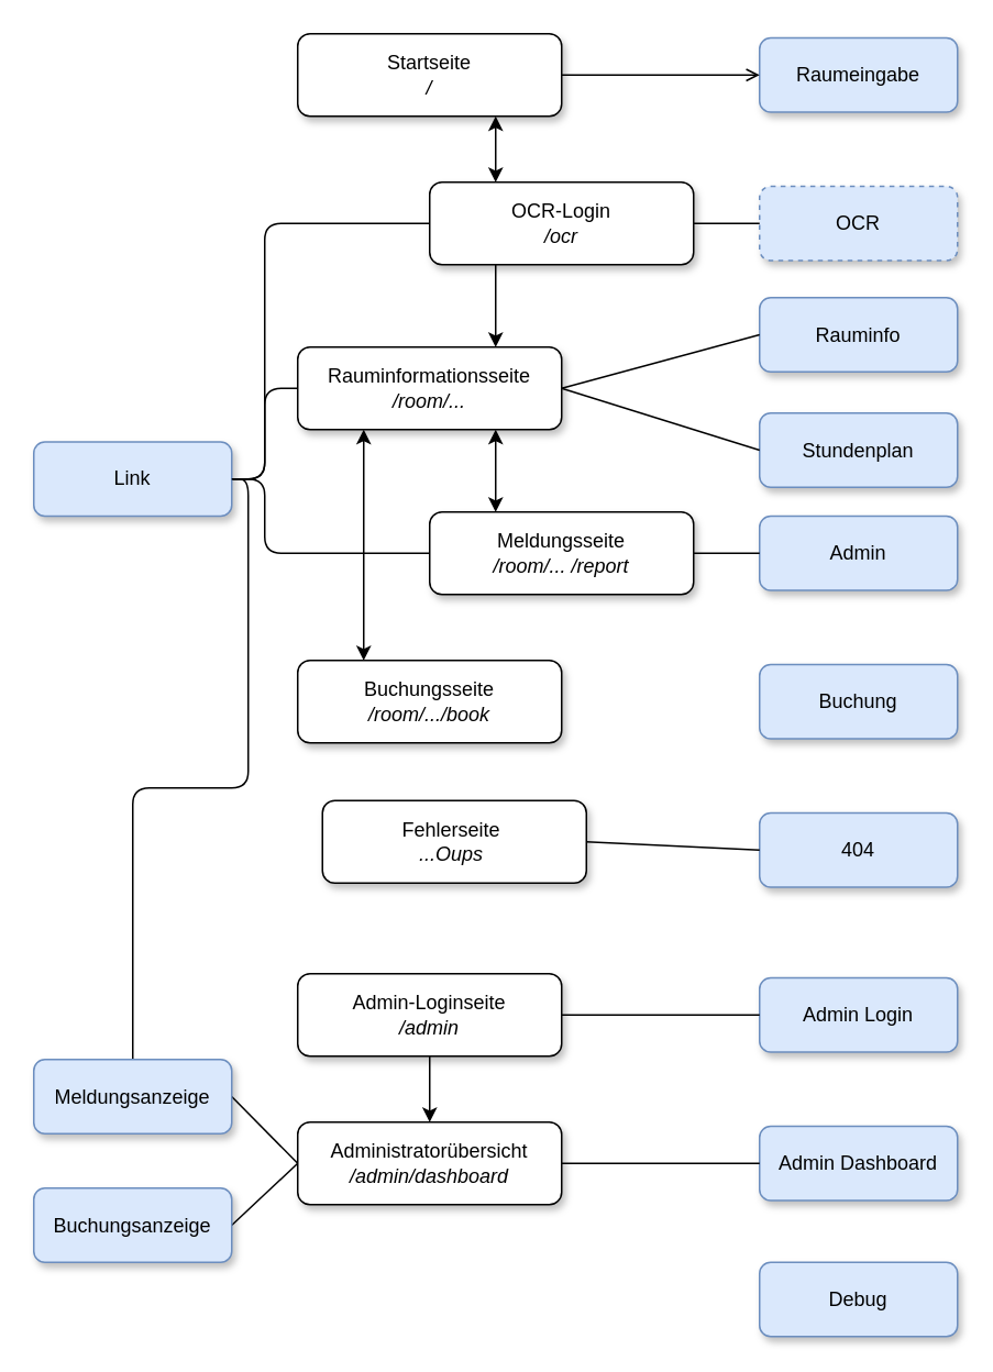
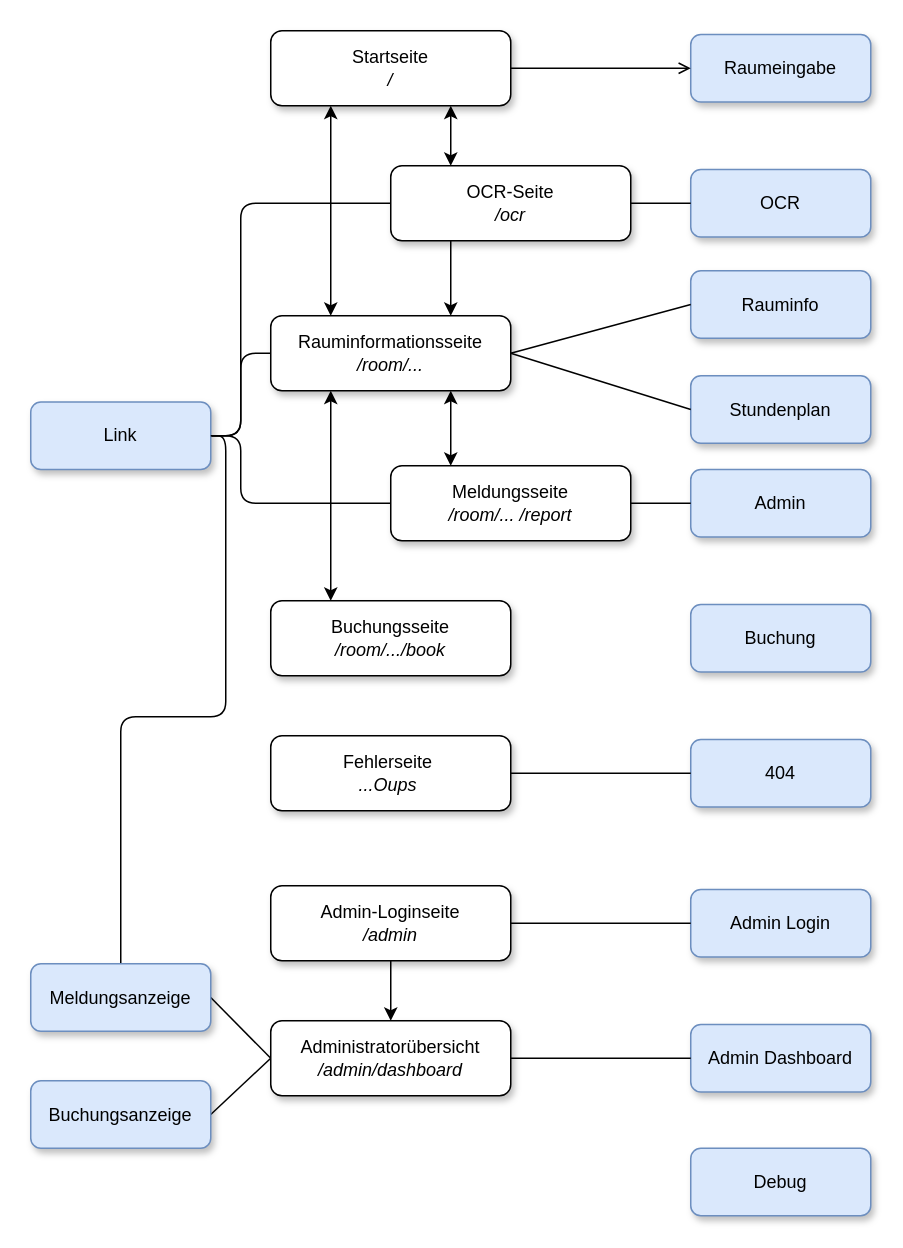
  <mxCell id="0" />
  <mxCell id="1" parent="0" />
  <mxCell id="2" value="Raumeingabe" style="rounded=1;whiteSpace=wrap;html=1;fillColor=#dae8fc;strokeColor=#6c8ebf;gradientColor=none;shadow=1;glass=0;sketch=0;" parent="1" vertex="1"><mxGeometry x="460" y="22.5" width="120" height="45" as="geometry" /></mxCell>
  <mxCell id="3" value="Admin" style="rounded=1;whiteSpace=wrap;html=1;fillColor=#dae8fc;strokeColor=#6c8ebf;shadow=1;" parent="1" vertex="1"><mxGeometry x="460" y="312.5" width="120" height="45" as="geometry" /></mxCell>
  <mxCell id="4" value="Stundenplan" style="rounded=1;whiteSpace=wrap;html=1;fillColor=#dae8fc;strokeColor=#6c8ebf;shadow=1;" parent="1" vertex="1"><mxGeometry x="460" y="250" width="120" height="45" as="geometry" /></mxCell>
- <mxCell id="5" value="OCR" style="rounded=1;whiteSpace=wrap;html=1;fillColor=#dae8fc;strokeColor=#6c8ebf;shadow=1;dashed=1;" parent="1" vertex="1"><mxGeometry x="460" y="112.5" width="120" height="45" as="geometry" /></mxCell>
+ <mxCell id="5" value="OCR" style="rounded=1;whiteSpace=wrap;html=1;fillColor=#dae8fc;strokeColor=#6c8ebf;shadow=1;" parent="1" vertex="1"><mxGeometry x="460" y="112.5" width="120" height="45" as="geometry" /></mxCell>
  <mxCell id="6" style="edgeStyle=orthogonalEdgeStyle;html=1;exitX=1;exitY=0.5;exitDx=0;exitDy=0;entryX=0;entryY=0.5;entryDx=0;entryDy=0;endArrow=none;endFill=0;" parent="1" source="9" target="30" edge="1"><mxGeometry relative="1" as="geometry" /></mxCell>
  <mxCell id="7" style="edgeStyle=orthogonalEdgeStyle;html=1;exitX=1;exitY=0.5;exitDx=0;exitDy=0;entryX=0;entryY=0.5;entryDx=0;entryDy=0;endArrow=none;endFill=0;" parent="1" source="9" target="32" edge="1"><mxGeometry relative="1" as="geometry"><Array as="points"><mxPoint x="160" y="290" /><mxPoint x="160" y="335" /></Array></mxGeometry></mxCell>
  <mxCell id="8" style="edgeStyle=orthogonalEdgeStyle;html=1;exitX=1;exitY=0.5;exitDx=0;exitDy=0;endArrow=none;endFill=0;" parent="1" source="9" target="17" edge="1"><mxGeometry relative="1" as="geometry" /></mxCell>
  <mxCell id="9" value="Link" style="rounded=1;whiteSpace=wrap;html=1;fillColor=#dae8fc;strokeColor=#6c8ebf;shadow=1;" parent="1" vertex="1"><mxGeometry x="20" y="267.5" width="120" height="45" as="geometry" /></mxCell>
  <mxCell id="10" value="Rauminfo" style="rounded=1;whiteSpace=wrap;html=1;fillColor=#dae8fc;strokeColor=#6c8ebf;shadow=1;" parent="1" vertex="1"><mxGeometry x="460" y="180" width="120" height="45" as="geometry" /></mxCell>
  <mxCell id="11" style="edgeStyle=none;html=1;exitX=1;exitY=0.5;exitDx=0;exitDy=0;endArrow=none;endFill=0;entryX=0;entryY=0.5;entryDx=0;entryDy=0;" parent="1" source="12" target="38" edge="1"><mxGeometry relative="1" as="geometry"><mxPoint x="180" y="980" as="targetPoint" /></mxGeometry></mxCell>
  <mxCell id="12" value="Buchungsanzeige" style="rounded=1;whiteSpace=wrap;html=1;fillColor=#dae8fc;strokeColor=#6c8ebf;shadow=1;" parent="1" vertex="1"><mxGeometry x="20" y="720" width="120" height="45" as="geometry" /></mxCell>
  <mxCell id="13" value="Buchung" style="rounded=1;whiteSpace=wrap;html=1;fillColor=#dae8fc;strokeColor=#6c8ebf;shadow=1;" parent="1" vertex="1"><mxGeometry x="460" y="402.5" width="120" height="45" as="geometry" /></mxCell>
  <mxCell id="14" value="Admin Dashboard" style="rounded=1;whiteSpace=wrap;html=1;fillColor=#dae8fc;strokeColor=#6c8ebf;shadow=1;" parent="1" vertex="1"><mxGeometry x="460" y="682.5" width="120" height="45" as="geometry" /></mxCell>
  <mxCell id="15" value="Admin Login" style="rounded=1;whiteSpace=wrap;html=1;fillColor=#dae8fc;strokeColor=#6c8ebf;shadow=1;" parent="1" vertex="1"><mxGeometry x="460" y="592.5" width="120" height="45" as="geometry" /></mxCell>
  <mxCell id="16" style="edgeStyle=none;html=1;exitX=1;exitY=0.5;exitDx=0;exitDy=0;entryX=0;entryY=0.5;entryDx=0;entryDy=0;endArrow=none;endFill=0;" parent="1" source="17" target="38" edge="1"><mxGeometry relative="1" as="geometry" /></mxCell>
  <mxCell id="17" value="Meldungsanzeige" style="rounded=1;whiteSpace=wrap;html=1;fillColor=#dae8fc;strokeColor=#6c8ebf;shadow=1;" parent="1" vertex="1"><mxGeometry x="20" y="642" width="120" height="45" as="geometry" /></mxCell>
  <mxCell id="18" style="edgeStyle=none;html=1;exitX=1;exitY=0.5;exitDx=0;exitDy=0;entryX=0;entryY=0.5;entryDx=0;entryDy=0;endArrow=open;endFill=0;" parent="1" source="21" target="2" edge="1"><mxGeometry relative="1" as="geometry" /></mxCell>
  <mxCell id="19" style="edgeStyle=orthogonalEdgeStyle;curved=1;html=1;exitX=0.75;exitY=1;exitDx=0;exitDy=0;entryX=0.25;entryY=0;entryDx=0;entryDy=0;startArrow=classic;startFill=1;endArrow=classic;endFill=1;" parent="1" source="21" target="25" edge="1"><mxGeometry relative="1" as="geometry" /></mxCell>
+ <mxCell id="20" style="edgeStyle=orthogonalEdgeStyle;html=1;exitX=0.25;exitY=1;exitDx=0;exitDy=0;entryX=0.25;entryY=0;entryDx=0;entryDy=0;startArrow=classic;startFill=1;endArrow=classic;endFill=1;" parent="1" source="21" target="30" edge="1"><mxGeometry relative="1" as="geometry" /></mxCell>
  <mxCell id="21" value="Startseite&lt;br&gt;&lt;i&gt;/&lt;/i&gt;" style="rounded=1;whiteSpace=wrap;html=1;shadow=1;" parent="1" vertex="1"><mxGeometry x="180" y="20" width="160" height="50" as="geometry" /></mxCell>
  <mxCell id="22" style="edgeStyle=none;html=1;exitX=1;exitY=0.5;exitDx=0;exitDy=0;entryX=0;entryY=0.5;entryDx=0;entryDy=0;endArrow=none;endFill=0;" parent="1" source="25" target="5" edge="1"><mxGeometry relative="1" as="geometry" /></mxCell>
  <mxCell id="23" style="edgeStyle=orthogonalEdgeStyle;html=1;exitX=0;exitY=0.5;exitDx=0;exitDy=0;endArrow=none;endFill=0;entryX=1;entryY=0.5;entryDx=0;entryDy=0;" parent="1" source="25" target="9" edge="1"><mxGeometry relative="1" as="geometry"><mxPoint x="140" y="380" as="targetPoint" /><Array as="points"><mxPoint x="160" y="135" /><mxPoint x="160" y="290" /></Array></mxGeometry></mxCell>
  <mxCell id="24" style="edgeStyle=orthogonalEdgeStyle;curved=1;html=1;exitX=0.25;exitY=1;exitDx=0;exitDy=0;entryX=0.75;entryY=0;entryDx=0;entryDy=0;startArrow=none;startFill=0;endArrow=classic;endFill=1;" parent="1" source="25" target="30" edge="1"><mxGeometry relative="1" as="geometry" /></mxCell>
- <mxCell id="25" value="OCR-Login&lt;br&gt;&lt;i&gt;/ocr&lt;/i&gt;" style="rounded=1;whiteSpace=wrap;html=1;shadow=1;" parent="1" vertex="1"><mxGeometry x="260" y="110" width="160" height="50" as="geometry" /></mxCell>
+ <mxCell id="25" value="OCR-Seite&lt;br&gt;&lt;i&gt;/ocr&lt;/i&gt;" style="rounded=1;whiteSpace=wrap;html=1;shadow=1;" parent="1" vertex="1"><mxGeometry x="260" y="110" width="160" height="50" as="geometry" /></mxCell>
  <mxCell id="26" style="edgeStyle=none;html=1;exitX=1;exitY=0.5;exitDx=0;exitDy=0;entryX=0;entryY=0.5;entryDx=0;entryDy=0;endArrow=none;endFill=0;" parent="1" source="30" target="10" edge="1"><mxGeometry relative="1" as="geometry" /></mxCell>
  <mxCell id="27" style="edgeStyle=none;html=1;exitX=1;exitY=0.5;exitDx=0;exitDy=0;entryX=0;entryY=0.5;entryDx=0;entryDy=0;endArrow=none;endFill=0;" parent="1" source="30" target="4" edge="1"><mxGeometry relative="1" as="geometry" /></mxCell>
  <mxCell id="28" style="edgeStyle=orthogonalEdgeStyle;curved=1;html=1;exitX=0.75;exitY=1;exitDx=0;exitDy=0;entryX=0.25;entryY=0;entryDx=0;entryDy=0;startArrow=classic;startFill=1;endArrow=classic;endFill=1;" parent="1" source="30" target="32" edge="1"><mxGeometry relative="1" as="geometry" /></mxCell>
  <mxCell id="29" style="edgeStyle=orthogonalEdgeStyle;curved=1;html=1;exitX=0.25;exitY=1;exitDx=0;exitDy=0;entryX=0.25;entryY=0;entryDx=0;entryDy=0;startArrow=classic;startFill=1;endArrow=classic;endFill=1;" parent="1" source="30" target="33" edge="1"><mxGeometry relative="1" as="geometry" /></mxCell>
  <mxCell id="30" value="Rauminformationsseite&lt;br&gt;&lt;i&gt;/room/...&lt;/i&gt;" style="rounded=1;whiteSpace=wrap;html=1;shadow=1;" parent="1" vertex="1"><mxGeometry x="180" y="210" width="160" height="50" as="geometry" /></mxCell>
  <mxCell id="31" style="edgeStyle=none;html=1;exitX=1;exitY=0.5;exitDx=0;exitDy=0;entryX=0;entryY=0.5;entryDx=0;entryDy=0;endArrow=none;endFill=0;" parent="1" source="32" target="3" edge="1"><mxGeometry relative="1" as="geometry" /></mxCell>
  <mxCell id="32" value="Meldungsseite&lt;br&gt;&lt;i&gt;/room/... /report&lt;/i&gt;" style="rounded=1;whiteSpace=wrap;html=1;shadow=1;" parent="1" vertex="1"><mxGeometry x="260" y="310" width="160" height="50" as="geometry" /></mxCell>
  <mxCell id="33" value="Buchungsseite&lt;br&gt;&lt;i&gt;/room/.../book&lt;/i&gt;" style="rounded=1;whiteSpace=wrap;html=1;shadow=1;" parent="1" vertex="1"><mxGeometry x="180" y="400" width="160" height="50" as="geometry" /></mxCell>
  <mxCell id="34" style="edgeStyle=none;html=1;exitX=1;exitY=0.5;exitDx=0;exitDy=0;entryX=0;entryY=0.5;entryDx=0;entryDy=0;endArrow=none;endFill=0;" parent="1" source="36" target="15" edge="1"><mxGeometry relative="1" as="geometry" /></mxCell>
  <mxCell id="35" style="edgeStyle=orthogonalEdgeStyle;curved=1;html=1;exitX=0.5;exitY=1;exitDx=0;exitDy=0;entryX=0.5;entryY=0;entryDx=0;entryDy=0;startArrow=none;startFill=0;endArrow=classic;endFill=1;" parent="1" source="36" target="38" edge="1"><mxGeometry relative="1" as="geometry" /></mxCell>
  <mxCell id="36" value="Admin-Loginseite&lt;br&gt;&lt;i&gt;/admin&lt;/i&gt;" style="rounded=1;whiteSpace=wrap;html=1;shadow=1;" parent="1" vertex="1"><mxGeometry x="180" y="590" width="160" height="50" as="geometry" /></mxCell>
  <mxCell id="37" style="edgeStyle=none;html=1;exitX=1;exitY=0.5;exitDx=0;exitDy=0;entryX=0;entryY=0.5;entryDx=0;entryDy=0;endArrow=none;endFill=0;" parent="1" source="38" target="14" edge="1"><mxGeometry relative="1" as="geometry" /></mxCell>
  <mxCell id="38" value="Administratorübersicht&lt;br&gt;&lt;i&gt;/admin/dashboard&lt;/i&gt;" style="rounded=1;whiteSpace=wrap;html=1;shadow=1;" parent="1" vertex="1"><mxGeometry x="180" y="680" width="160" height="50" as="geometry" /></mxCell>
- <mxCell id="39" value="Fehlerseite&amp;nbsp;&lt;br&gt;&lt;i&gt;...Oups&amp;nbsp;&lt;/i&gt;" style="rounded=1;whiteSpace=wrap;html=1;shadow=1;" parent="1" vertex="1"><mxGeometry x="195" y="485" width="160" height="50" as="geometry" /></mxCell>
+ <mxCell id="39" value="Fehlerseite&amp;nbsp;&lt;br&gt;&lt;i&gt;...Oups&amp;nbsp;&lt;/i&gt;" style="rounded=1;whiteSpace=wrap;html=1;shadow=1;" parent="1" vertex="1"><mxGeometry x="180" y="490" width="160" height="50" as="geometry" /></mxCell>
  <mxCell id="40" value="404" style="rounded=1;whiteSpace=wrap;html=1;fillColor=#dae8fc;strokeColor=#6c8ebf;shadow=1;" parent="1" vertex="1"><mxGeometry x="460" y="492.5" width="120" height="45" as="geometry" /></mxCell>
  <mxCell id="41" style="edgeStyle=none;html=1;exitX=1;exitY=0.5;exitDx=0;exitDy=0;entryX=0;entryY=0.5;entryDx=0;entryDy=0;endArrow=none;endFill=0;" parent="1" source="39" target="40" edge="1"><mxGeometry relative="1" as="geometry"><mxPoint x="350" y="445" as="sourcePoint" /><mxPoint x="470" y="445" as="targetPoint" /></mxGeometry></mxCell>
  <mxCell id="42" value="Debug" style="rounded=1;whiteSpace=wrap;html=1;fillColor=#dae8fc;strokeColor=#6c8ebf;shadow=1;" vertex="1" parent="1"><mxGeometry x="460" y="765" width="120" height="45" as="geometry" /></mxCell>
